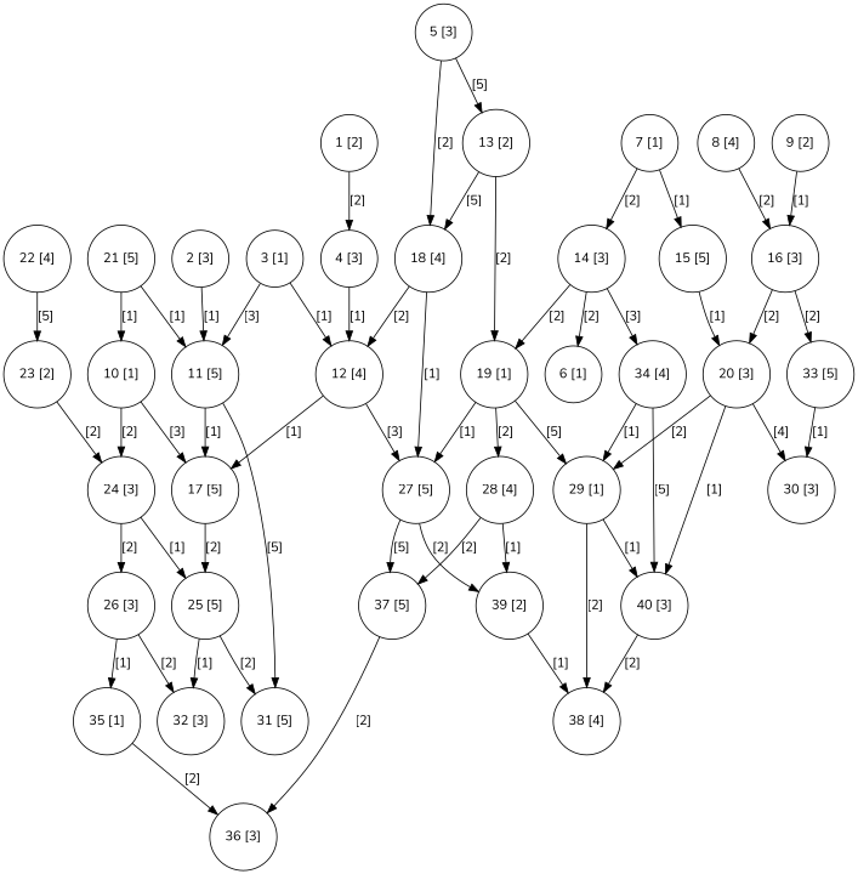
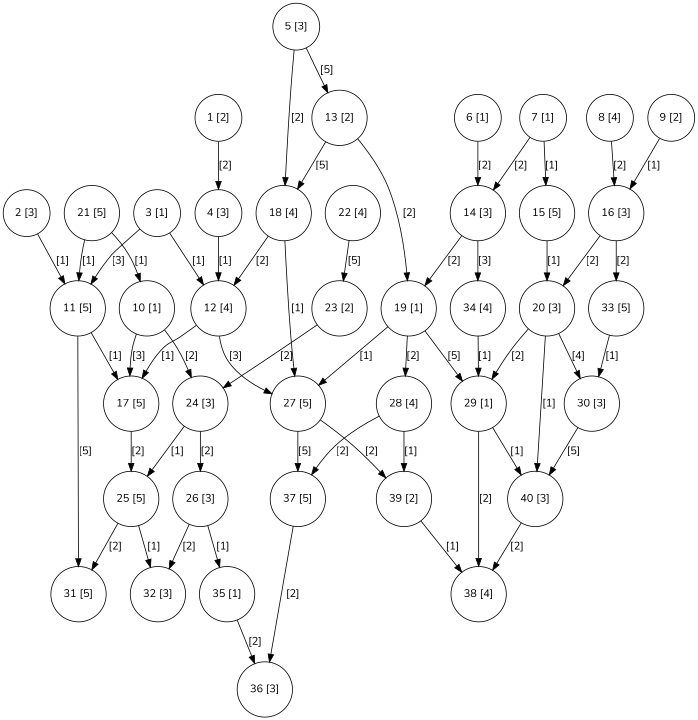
  digraph {
    fontname=Nunito
    node [fontname=Nunito shape=circle]
    edge [fontname=Nunito]
    n1 [label="1 [2]"]
    n2 [label="4 [3]"]
    n3 [label="12 [4]"]
    n4 [label="2 [3]"]
    n5 [label="11 [5]"]
    n6 [label="17 [5]"]
    n7 [label="31 [5]"]
    n8 [label="3 [1]"]
    n9 [label="27 [5]"]
    n10 [label="5 [3]"]
    n11 [label="13 [2]"]
    n12 [label="18 [4]"]
    n13 [label="19 [1]"]
    n14 [label="6 [1]"]
    n15 [label="14 [3]"]
    n16 [label="34 [4]"]
    n17 [label="7 [1]"]
    n18 [label="15 [5]"]
    n19 [label="20 [3]"]
    n20 [label="8 [4]"]
    n21 [label="16 [3]"]
    n22 [label="33 [5]"]
    n23 [label="9 [2]"]
    n24 [label="10 [1]"]
    n25 [label="24 [3]"]
    n26 [label="25 [5]"]
    n27 [label="26 [3]"]
    n28 [label="37 [5]"]
    n29 [label="39 [2]"]
    n30 [label="28 [4]"]
    n31 [label="29 [1]"]
    n32 [label="30 [3]"]
    n33 [label="40 [3]"]
    n34 [label="32 [3]"]
    n35 [label="38 [4]"]
    n36 [label="21 [5]"]
    n37 [label="22 [4]"]
    n38 [label="23 [2]"]
    n39 [label="35 [1]"]
    n40 [label="36 [3]"]
    n1 -> n2 [label="[2]"]
    n2 -> n3 [label="[1]"]
    n3 -> n6 [label="[1]"]
    n3 -> n9 [label="[3]"]
    n4 -> n5 [label="[1]"]
    n5 -> n6 [label="[1]"]
    n5 -> n7 [label="[5]"]
    n6 -> n26 [label="[2]"]
    n8 -> n3 [label="[1]"]
    n8 -> n5 [label="[3]"]
    n9 -> n28 [label="[5]"]
    n9 -> n29 [label="[2]"]
    n10 -> n11 [label="[5]"]
    n10 -> n12 [label="[2]"]
    n11 -> n12 [label="[5]"]
    n11 -> n13 [label="[2]"]
    n12 -> n3 [label="[2]"]
    n12 -> n9 [label="[1]"]
    n13 -> n9 [label="[1]"]
    n13 -> n30 [label="[2]"]
    n13 -> n31 [label="[5]"]
-   n15 -> n14 [label="[2]"]
+   n14 -> n15 [label="[2]"]
    n15 -> n13 [label="[2]"]
    n15 -> n16 [label="[3]"]
    n16 -> n31 [label="[1]"]
    n17 -> n15 [label="[2]"]
    n17 -> n18 [label="[1]"]
    n18 -> n19 [label="[1]"]
    n19 -> n31 [label="[2]"]
    n19 -> n32 [label="[4]"]
    n19 -> n33 [label="[1]"]
    n20 -> n21 [label="[2]"]
    n21 -> n19 [label="[2]"]
    n21 -> n22 [label="[2]"]
    n22 -> n32 [label="[1]"]
    n23 -> n21 [label="[1]"]
    n24 -> n6 [label="[3]"]
    n24 -> n25 [label="[2]"]
    n25 -> n26 [label="[1]"]
    n25 -> n27 [label="[2]"]
    n26 -> n7 [label="[2]"]
    n26 -> n34 [label="[1]"]
    n27 -> n34 [label="[2]"]
    n27 -> n39 [label="[1]"]
    n28 -> n40 [label="[2]"]
    n29 -> n35 [label="[1]"]
    n30 -> n28 [label="[2]"]
    n30 -> n29 [label="[1]"]
    n31 -> n33 [label="[1]"]
    n31 -> n35 [label="[2]"]
-   n16 -> n33 [label="[5]"]
+   n32 -> n33 [label="[5]"]
    n33 -> n35 [label="[2]"]
    n36 -> n5 [label="[1]"]
    n36 -> n24 [label="[1]"]
    n37 -> n38 [label="[5]"]
    n38 -> n25 [label="[2]"]
    n39 -> n40 [label="[2]"]
  }
